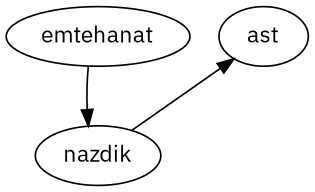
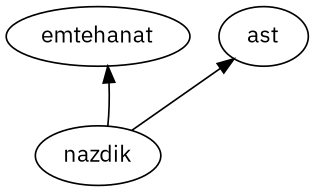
  digraph {
    fontname="IBM Plex Sans"
    node [fontname="IBM Plex Sans"]
    edge [fontname="IBM Plex Sans"]
    n1 [label=emtehanat]
    n2 [label=nazdik]
    n3 [label=ast]
-   n1 -> n2
+   n2 -> n1
    n2 -> n3 [constraint=false]
  }
